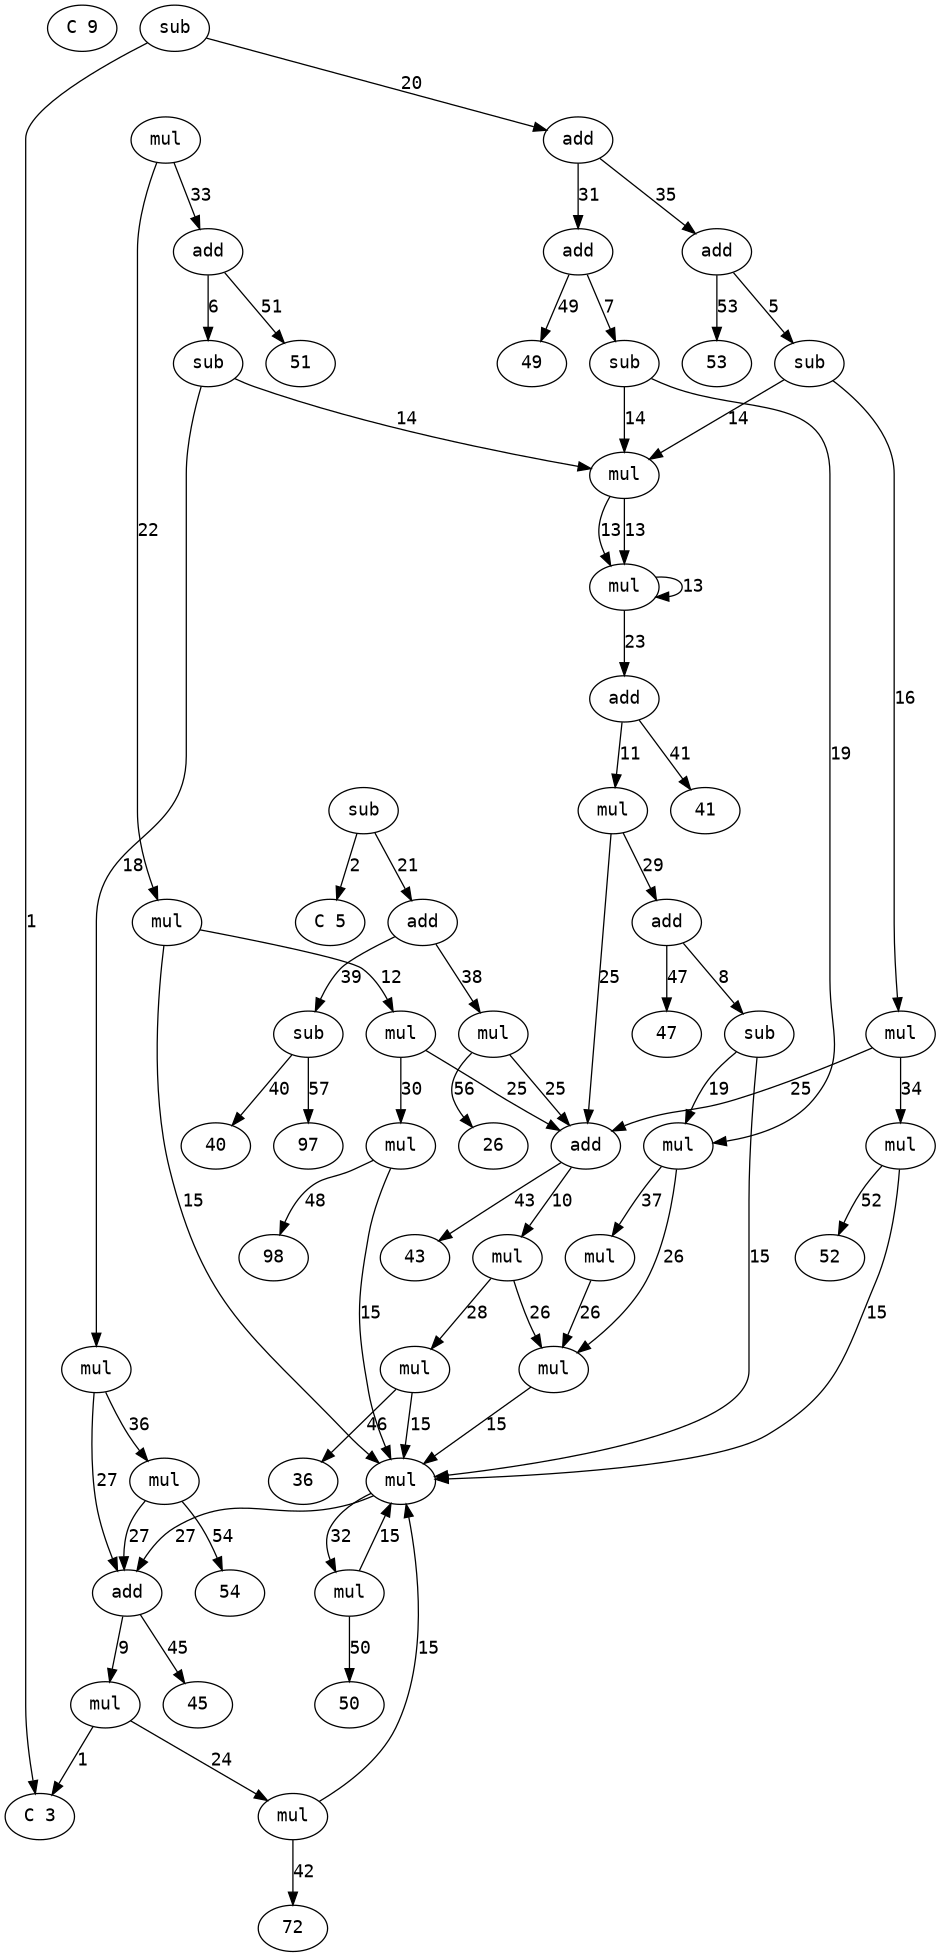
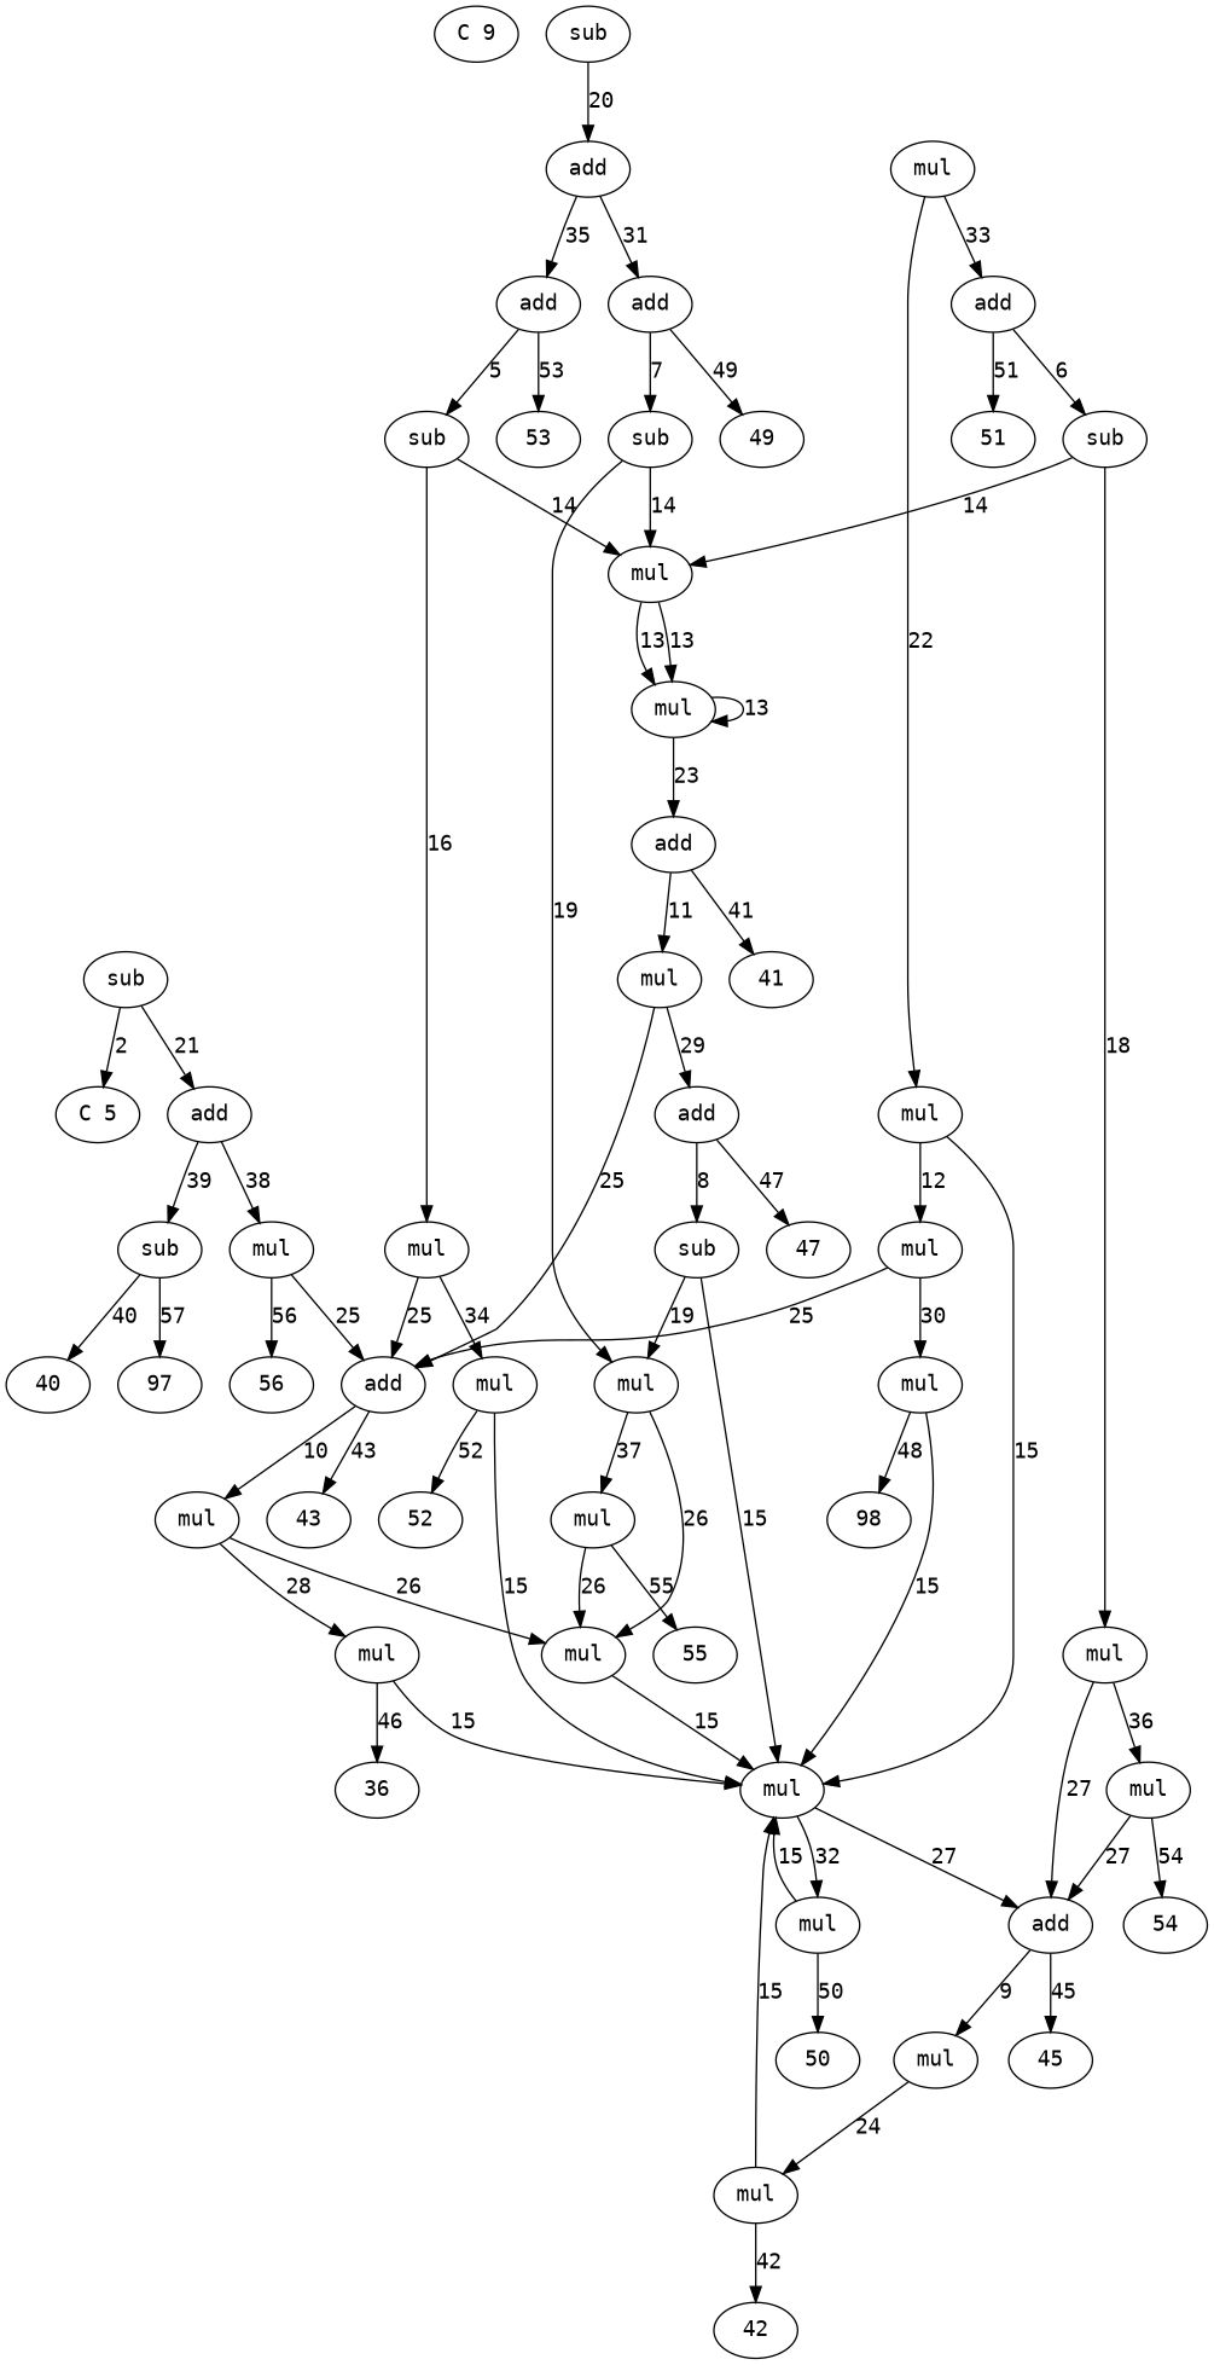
  digraph {
    fontname="DejaVu Sans Mono"
    node [fontname="DejaVu Sans Mono"]
    edge [fontname="DejaVu Sans Mono"]
    n1 [label="C 9"]
-   n2 [label="C 3"]
    n3 [label="C 5"]
    n4 [label=sub]
    n5 [label=add]
    n6 [label=mul]
    n7 [label=sub]
    n8 [label=add]
-   56 [label=26]
+   56
    40
    n11 [label=97]
    n12 [label=sub]
    n13 [label=add]
    n14 [label=add]
    n15 [label=add]
    n16 [label=sub]
    49
    n18 [label=sub]
    53
    n20 [label=mul]
    n21 [label=mul]
    n22 [label=mul]
    n23 [label=mul]
    n24 [label=add]
    n25 [label=mul]
    43
    n27 [label=mul]
    52
    n29 [label=sub]
    n30 [label=mul]
    n31 [label=add]
    n32 [label=mul]
    n33 [label=mul]
    45
    54
    n36 [label=mul]
    n37 [label=mul]
    n38 [label=mul]
+   55
    n40 [label=sub]
    n41 [label=mul]
    50
    n43 [label=mul]
-   42 [label=72]
+   42
    n45 [label=mul]
    n46 [label=36]
    n47 [label=mul]
    n48 [label=add]
    47
    n50 [label=mul]
    n51 [label=mul]
    n52 [label=98]
    41
    n54 [label=mul]
    n55 [label=mul]
    n56 [label=add]
    51
    n4 -> n3 [label=2]
    n4 -> n5 [label=21]
    n5 -> n6 [label=38]
    n5 -> n7 [label=39]
    n6 -> n8 [label=25]
    n6 -> 56 [label=56]
    n7 -> 40 [label=40]
    n7 -> n11 [label=57]
    n8 -> n25 [label=10]
    n8 -> 43 [label=43]
-   n12 -> n2 [label=1]
    n12 -> n13 [label=20]
    n13 -> n14 [label=31]
    n13 -> n15 [label=35]
    n14 -> n16 [label=7]
    n14 -> 49 [label=49]
    n15 -> n18 [label=5]
    n15 -> 53 [label=53]
    n16 -> n20 [label=14]
    n16 -> n36 [label=19]
    n18 -> n20 [label=14]
    n18 -> n21 [label=16]
    n20 -> n22 [label=13]
    n20 -> n22 [label=13]
    n21 -> n8 [label=25]
    n21 -> n23 [label=34]
    n22 -> n22 [label=13]
    n22 -> n24 [label=23]
    n23 -> n27 [label=15]
    n23 -> 52 [label=52]
    n24 -> n47 [label=11]
    n24 -> 41 [label=41]
    n25 -> n37 [label=26]
    n25 -> n45 [label=28]
    n27 -> n31 [label=27]
    n27 -> n41 [label=32]
    n29 -> n20 [label=14]
    n29 -> n30 [label=18]
    n30 -> n31 [label=27]
    n30 -> n32 [label=36]
    n31 -> n33 [label=9]
    n31 -> 45 [label=45]
    n32 -> n31 [label=27]
    n32 -> 54 [label=54]
-   n33 -> n2 [label=1]
    n33 -> n43 [label=24]
    n36 -> n37 [label=26]
    n36 -> n38 [label=37]
    n37 -> n27 [label=15]
    n38 -> n37 [label=26]
+   n38 -> 55 [label=55]
    n40 -> n27 [label=15]
    n40 -> n36 [label=19]
    n41 -> n27 [label=15]
    n41 -> 50 [label=50]
    n43 -> n27 [label=15]
    n43 -> 42 [label=42]
    n45 -> n27 [label=15]
    n45 -> n46 [label=46]
    n47 -> n8 [label=25]
    n47 -> n48 [label=29]
    n48 -> n40 [label=8]
    n48 -> 47 [label=47]
    n50 -> n8 [label=25]
    n50 -> n51 [label=30]
    n51 -> n27 [label=15]
    n51 -> n52 [label=48]
    n54 -> n55 [label=22]
    n54 -> n56 [label=33]
    n55 -> n27 [label=15]
    n55 -> n50 [label=12]
    n56 -> n29 [label=6]
    n56 -> 51 [label=51]
  }
